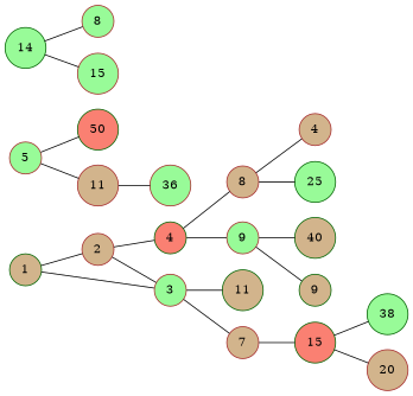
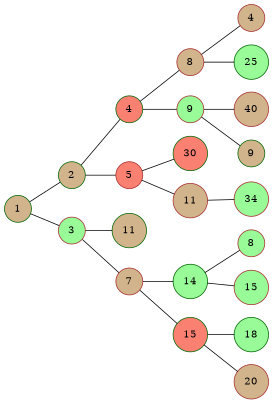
  graph {
    ordering=out
    rankdir=LR
    node [color=brown fillcolor=tan shape=circle style=filled]
    1 [color=darkgreen width=0.5]
-   2 [width=0.5]
+   2 [color=darkgreen width=0.5]
    3 [fillcolor=palegreen width=0.5]
    4 [color=darkgreen fillcolor=salmon width=0.5]
-   5 [fillcolor=palegreen width=0.5]
+   5 [fillcolor=salmon width=0.5]
    n6 [color=darkgreen label=11 width=0.5]
    7 [width=0.5]
    8 [width=0.5]
    9 [fillcolor=palegreen width=0.5]
-   n10 [color=darkgreen fillcolor=salmon label=50 width=0.5]
+   n10 [color=darkgreen fillcolor=salmon label=30 width=0.5]
    11 [width=0.5]
    14 [color=darkgreen fillcolor=palegreen width=0.5]
    15 [color=darkgreen fillcolor=salmon width=0.5]
    n14 [label=4 width=0.5]
    n15 [color=darkgreen fillcolor=palegreen label=25 width=0.5]
-   n16 [color=darkgreen label=40 width=0.5]
+   n16 [label=40 width=0.5]
    n17 [color=darkgreen label=9 width=0.5]
-   n18 [fillcolor=palegreen label=36 width=0.5]
+   n18 [fillcolor=palegreen label=34 width=0.5]
    n19 [fillcolor=palegreen label=8 width=0.5]
    n20 [fillcolor=palegreen label=15 width=0.5]
-   n21 [color=darkgreen fillcolor=palegreen label=38 width=0.5]
+   n21 [color=darkgreen fillcolor=palegreen label=18 width=0.5]
    n22 [label=20 width=0.5]
    1 -- 2
    1 -- 3
    2 -- 4
-   2 -- 3
+   2 -- 5
    3 -- n6
    3 -- 7
    4 -- 8
    4 -- 9
    5 -- n10
    5 -- 11
+   7 -- 14
    7 -- 15
    8 -- n14
    8 -- n15
    9 -- n16
    9 -- n17
    11 -- n18
    14 -- n19
    14 -- n20
    15 -- n21
    15 -- n22
  }
